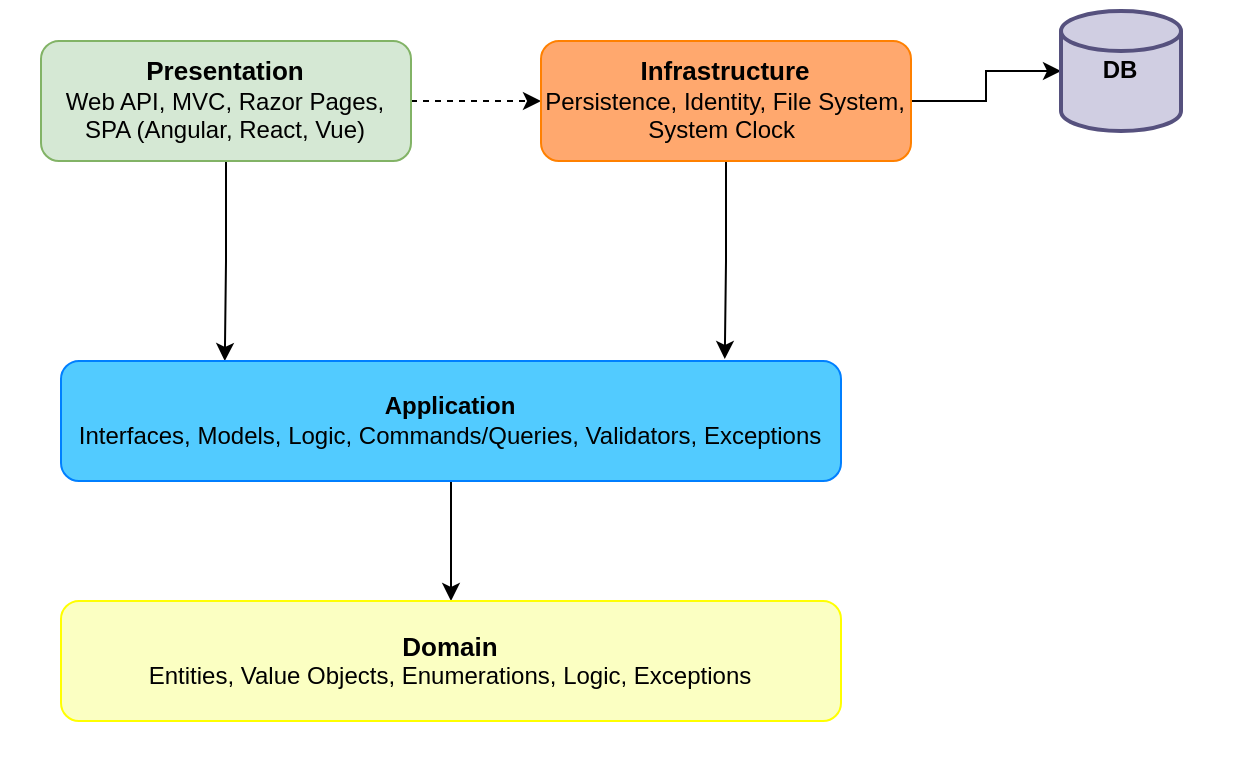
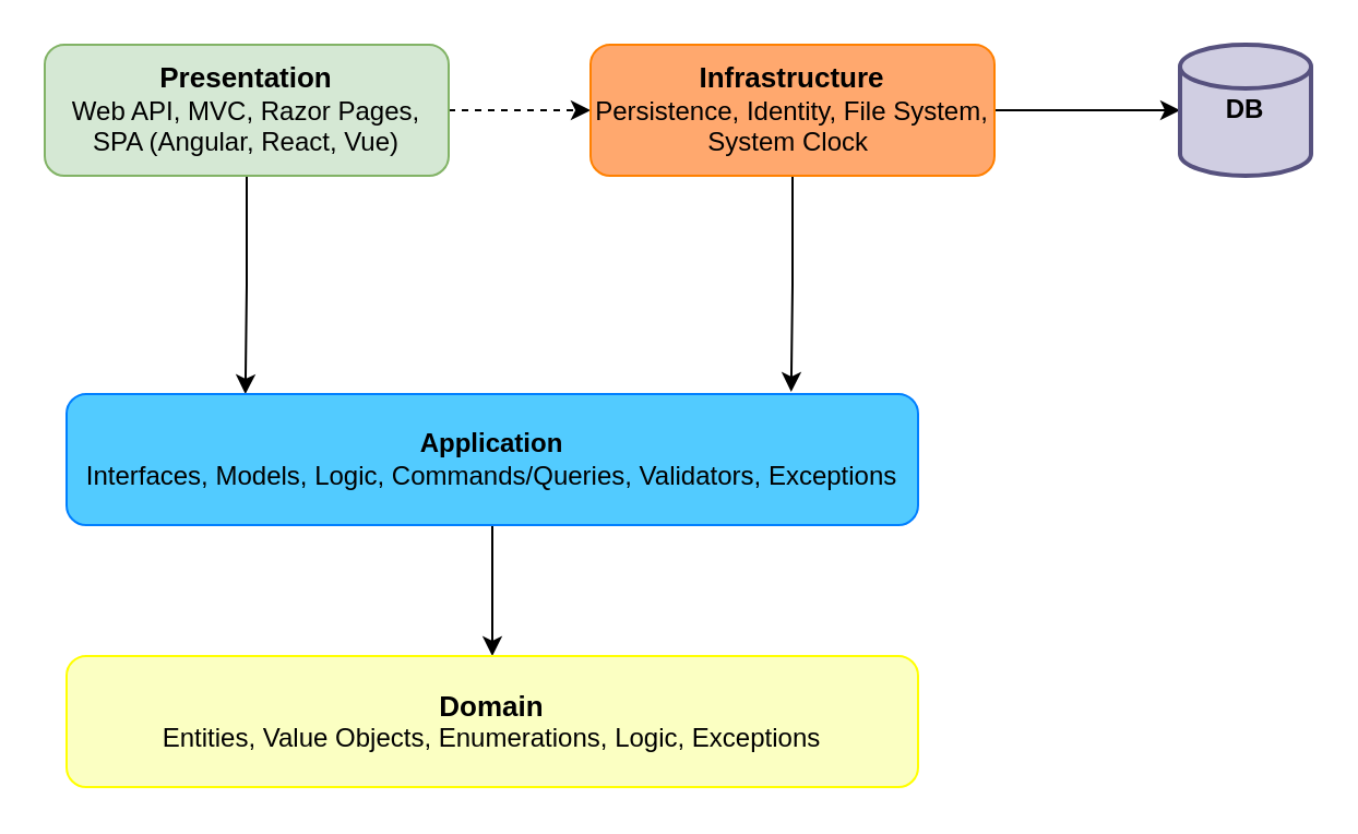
  <mxCell id="0" />
  <mxCell id="1" parent="0" />
  <mxCell id="2" style="edgeStyle=orthogonalEdgeStyle;rounded=0;orthogonalLoop=1;jettySize=auto;html=1;exitX=0.5;exitY=1;exitDx=0;exitDy=0;entryX=0.21;entryY=0;entryDx=0;entryDy=0;entryPerimeter=0;fontSize=13;" edge="1" parent="1" source="4" target="10"><mxGeometry relative="1" as="geometry" /></mxCell>
  <mxCell id="3" style="edgeStyle=orthogonalEdgeStyle;rounded=0;orthogonalLoop=1;jettySize=auto;html=1;exitX=1;exitY=0.5;exitDx=0;exitDy=0;entryX=0;entryY=0.5;entryDx=0;entryDy=0;fontSize=13;dashed=1;" edge="1" parent="1" source="4" target="7"><mxGeometry relative="1" as="geometry" /></mxCell>
  <mxCell id="4" value="&lt;b&gt;&lt;font style=&quot;font-size: 13px;&quot;&gt;Presentation&lt;/font&gt;&lt;/b&gt;&lt;br&gt;Web API, MVC, Razor Pages, SPA (Angular, React, Vue)" style="rounded=1;whiteSpace=wrap;html=1;fillColor=#d5e8d4;strokeColor=#82b366;" vertex="1" parent="1"><mxGeometry x="20" y="20" width="185" height="60" as="geometry" /></mxCell>
  <mxCell id="5" style="edgeStyle=orthogonalEdgeStyle;rounded=0;orthogonalLoop=1;jettySize=auto;html=1;exitX=1;exitY=0.5;exitDx=0;exitDy=0;entryX=0;entryY=0.5;entryDx=0;entryDy=0;entryPerimeter=0;fontSize=13;" edge="1" parent="1" source="7" target="8"><mxGeometry relative="1" as="geometry" /></mxCell>
  <mxCell id="6" style="edgeStyle=orthogonalEdgeStyle;rounded=0;orthogonalLoop=1;jettySize=auto;html=1;exitX=0.5;exitY=1;exitDx=0;exitDy=0;entryX=0.851;entryY=-0.017;entryDx=0;entryDy=0;entryPerimeter=0;fontSize=13;" edge="1" parent="1" source="7" target="10"><mxGeometry relative="1" as="geometry" /></mxCell>
  <mxCell id="7" value="&lt;b&gt;&lt;font style=&quot;font-size: 13px;&quot;&gt;Infrastructure&lt;/font&gt;&lt;/b&gt;&lt;br&gt;Persistence, Identity, File System, System Clock&amp;nbsp;" style="rounded=1;whiteSpace=wrap;html=1;fillColor=#FFA86E;strokeColor=#FF8000;" vertex="1" parent="1"><mxGeometry x="270" y="20" width="185" height="60" as="geometry" /></mxCell>
- <mxCell id="8" value="&lt;b&gt;DB&lt;/b&gt;" style="strokeWidth=2;html=1;shape=mxgraph.flowchart.database;whiteSpace=wrap;fillColor=#d0cee2;strokeColor=#56517e;" vertex="1" parent="1"><mxGeometry x="530" y="5" width="60" height="60" as="geometry" /></mxCell>
+ <mxCell id="8" value="&lt;b&gt;DB&lt;/b&gt;" style="strokeWidth=2;html=1;shape=mxgraph.flowchart.database;whiteSpace=wrap;fillColor=#d0cee2;strokeColor=#56517e;" vertex="1" parent="1"><mxGeometry x="540" y="20" width="60" height="60" as="geometry" /></mxCell>
  <mxCell id="9" style="edgeStyle=orthogonalEdgeStyle;rounded=0;orthogonalLoop=1;jettySize=auto;html=1;exitX=0.5;exitY=1;exitDx=0;exitDy=0;entryX=0.5;entryY=0;entryDx=0;entryDy=0;fontSize=12;" edge="1" parent="1" source="10" target="11"><mxGeometry relative="1" as="geometry" /></mxCell>
  <mxCell id="10" value="&lt;font style=&quot;font-size: 12px;&quot;&gt;&lt;b&gt;Application&lt;/b&gt;&lt;br&gt;Interfaces, Models, Logic, Commands/Queries, Validators, Exceptions&lt;br&gt;&lt;/font&gt;" style="rounded=1;whiteSpace=wrap;html=1;fillColor=#52CBFF;strokeColor=#007FFF;" vertex="1" parent="1"><mxGeometry x="30" y="180" width="390" height="60" as="geometry" /></mxCell>
  <mxCell id="11" value="&lt;b&gt;&lt;font style=&quot;font-size: 13px;&quot;&gt;Domain&lt;/font&gt;&lt;/b&gt;&lt;br&gt;Entities, Value Objects, Enumerations, Logic, Exceptions" style="rounded=1;whiteSpace=wrap;html=1;fillColor=#FBFFC2;strokeColor=#FFFF00;" vertex="1" parent="1"><mxGeometry x="30" y="300" width="390" height="60" as="geometry" /></mxCell>
